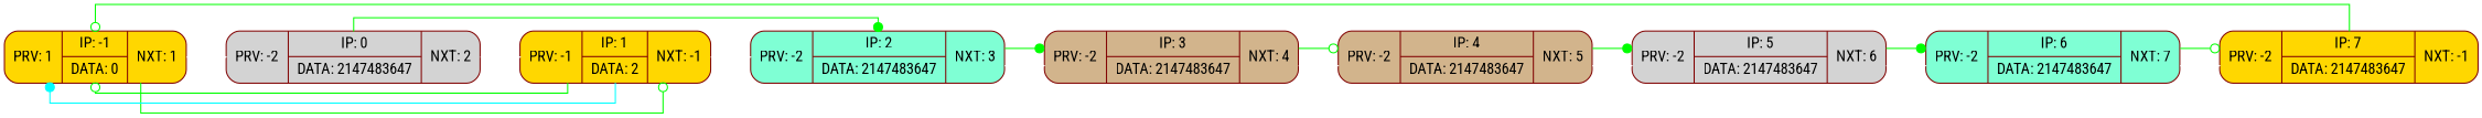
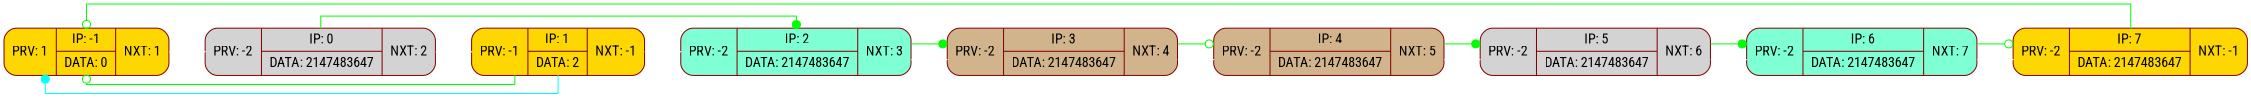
  digraph {
    bgcolor="#FFFFFF"
    rankdir=LR
    splines=ortho
    fontname="Roboto Condensed"
    node [color="#800000" fillcolor=gold shape=Mrecord style=filled fontname="Roboto Condensed"]
    edge [color="#00FF00" weight=0 fontname="Roboto Condensed"]
    n1 [label="{PRV: 1|{IP: -1|DATA: 0} |NXT: 1}"]
    n2 [fillcolor=lightgrey label="{PRV: -2|{IP: 0|DATA: 2147483647} |NXT: 2}"]
    n3 [label="{PRV: -1|{IP: 1|DATA: 2} |NXT: -1}"]
    n4 [fillcolor=aquamarine label="{PRV: -2|{IP: 2|DATA: 2147483647} |NXT: 3}"]
    n5 [fillcolor=tan label="{PRV: -2|{IP: 3|DATA: 2147483647} |NXT: 4}"]
    n6 [fillcolor=tan label="{PRV: -2|{IP: 4|DATA: 2147483647} |NXT: 5}"]
    n7 [fillcolor=lightgrey label="{PRV: -2|{IP: 5|DATA: 2147483647} |NXT: 6}"]
    n8 [fillcolor=aquamarine label="{PRV: -2|{IP: 6|DATA: 2147483647} |NXT: 7}"]
    n9 [label="{PRV: -2|{IP: 7|DATA: 2147483647} |NXT: -1}"]
    n1 -> n2 [color="#FFFFFF" weight=1000]
-   n1 -> n3 [arrowhead=odot]
    n2 -> n3 [color="#FFFFFF" weight=1000]
    n2 -> n4 [arrowhead=dot]
    n3 -> n1 [arrowhead=odot]
    n3 -> n1 [color="#00FFFF" arrowhead=dot]
    n3 -> n4 [color="#FFFFFF" weight=1000]
    n4 -> n5 [color="#FFFFFF" weight=1000]
    n4 -> n5 [arrowhead=dot]
    n5 -> n6 [color="#FFFFFF" weight=1000]
    n5 -> n6 [arrowhead=odot]
    n6 -> n7 [color="#FFFFFF" weight=1000]
    n6 -> n7 [arrowhead=dot]
    n7 -> n8 [color="#FFFFFF" weight=1000]
    n7 -> n8 [arrowhead=dot]
    n8 -> n9 [color="#FFFFFF" weight=1000]
    n8 -> n9 [arrowhead=odot]
    n9 -> n1 [arrowhead=odot]
  }
